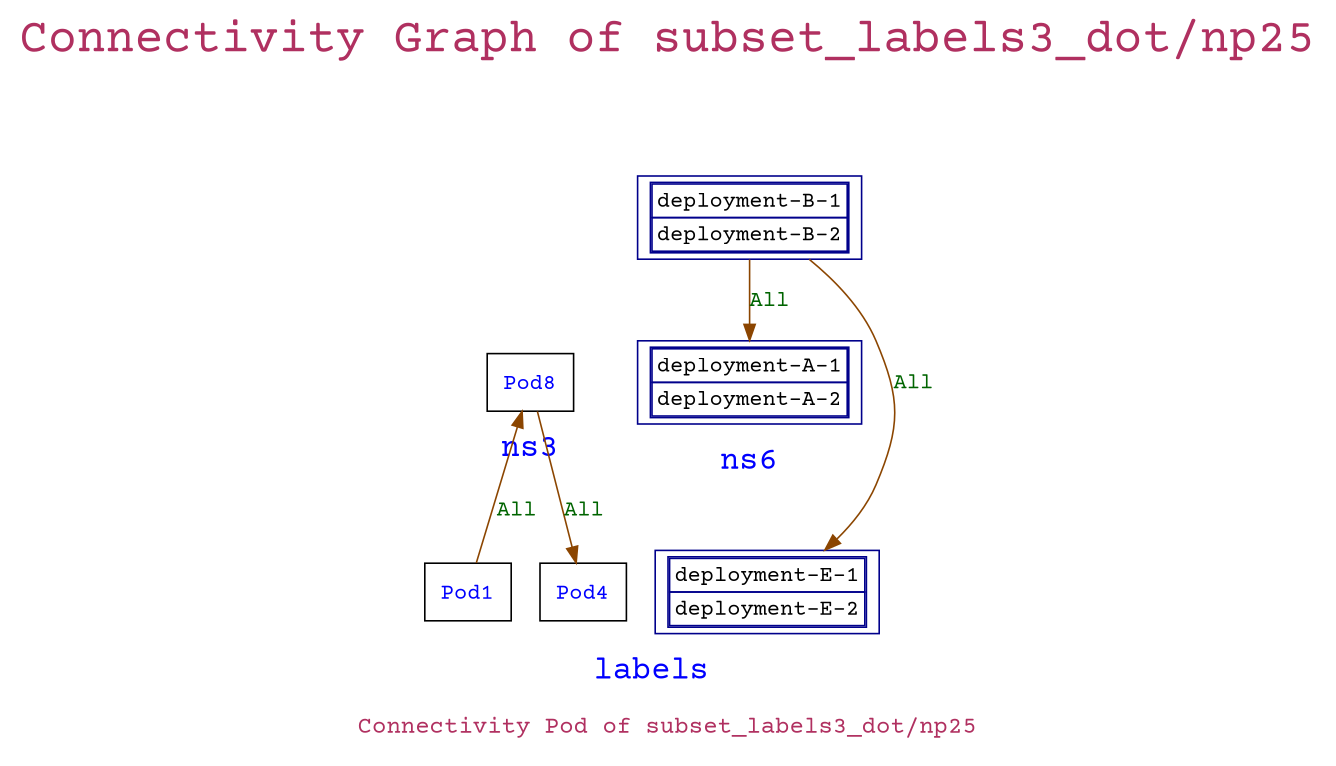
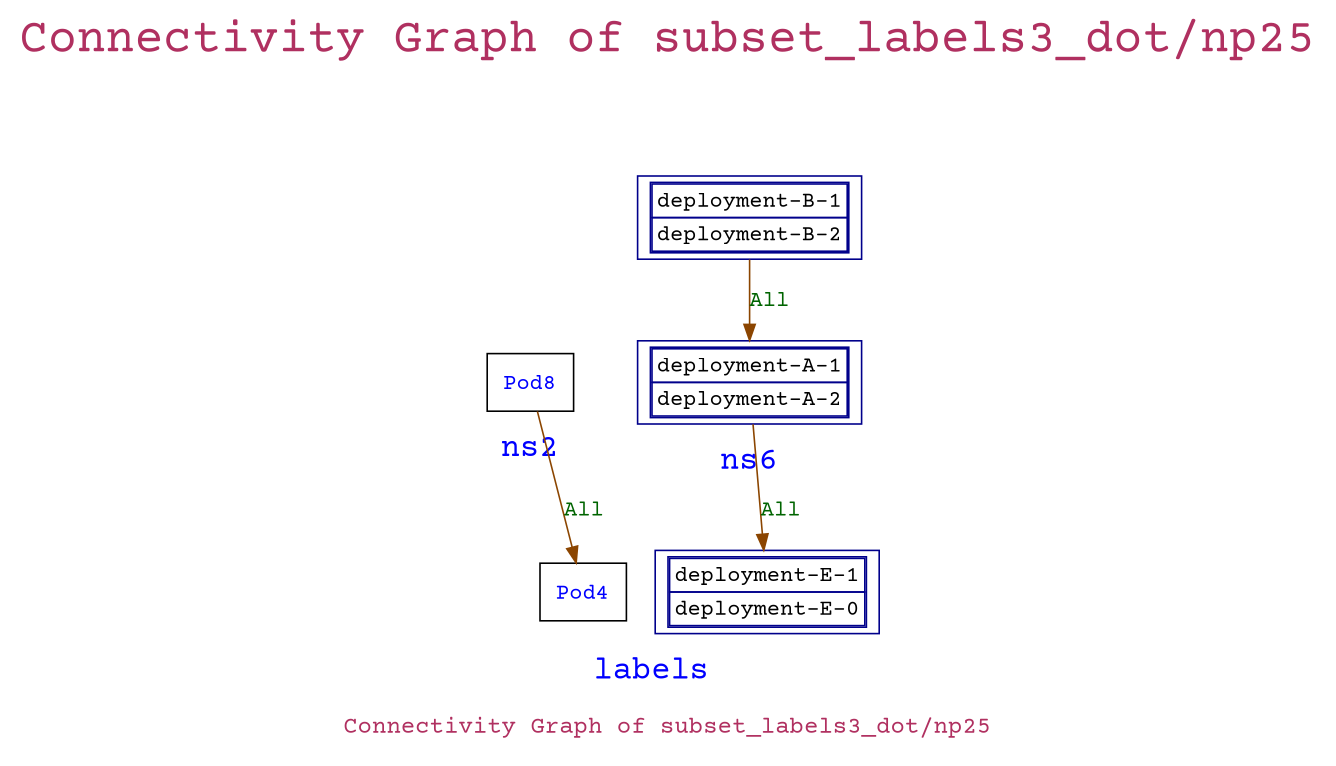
  digraph {
    fontcolor=maroon
    fontname="Courier Prime"
    fontsize=30
    label="Connectivity Graph of subset_labels3_dot/np25"
    labelloc=t
    node [fontname="Courier Prime" shape=box]
    edge [arrowhead=normal arrowtail=none color=darkorange4 dir=both fontcolor=darkgreen fontname="Courier Prime"]
-   n1 [fontcolor=blue label=<<table border="0" cellspacing="0"><tr><td>Pod1</td></tr></table>>]
    n2 [fontcolor=blue label=<<table border="0" cellspacing="0"><tr><td>Pod4</td></tr></table>>]
-   n3 [color=blue4 label=<<table border="1" cellspacing="0"><tr><td>deployment-E-1</td></tr><tr><td>deployment-E-2</td></tr></table>>]
+   n3 [color=blue4 label=<<table border="1" cellspacing="0"><tr><td>deployment-E-1</td></tr><tr><td>deployment-E-0</td></tr></table>>]
    n4 [color=blue4 label=<<table border="1" cellspacing="0"><tr><td>deployment-A-1</td></tr><tr><td>deployment-A-2</td></tr></table>>]
    n5 [color=blue4 label=<<table border="1" cellspacing="0"><tr><td>deployment-B-1</td></tr><tr><td>deployment-B-2</td></tr></table>>]
    n6 [fontcolor=blue label=<<table border="0" cellspacing="0"><tr><td>Pod8</td></tr></table>>]
    subgraph cluster_1 {
      color=white
      fontsize=15
-     label="Connectivity Pod of subset_labels3_dot/np25"
      labelloc=b
      subgraph cluster_2 {
        color=white
        fontcolor=blue
        fontsize=20
        label=labels
        labelloc=b
-       n1
        n2
        n3
      }
      subgraph cluster_3 {
        color=white
        fontcolor=blue
        fontsize=20
        label=ns6
        labelloc=b
        n4
        n5
      }
      subgraph cluster_4 {
        color=white
        fontcolor=blue
        fontsize=20
-       label=ns3
+       label=ns2
        labelloc=b
        n6
      }
    }
-   n1 -> n6 [label=All]
-   n5 -> n3 [label=All]
+   n4 -> n3 [label=All]
    n5 -> n4 [label=All]
    n6 -> n2 [label=All]
  }
